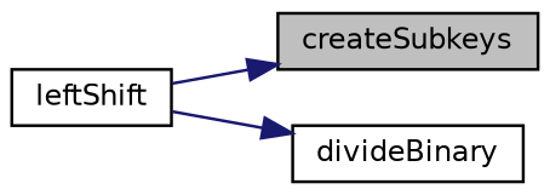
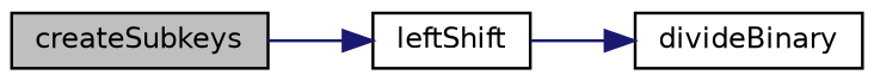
  digraph {
    rankdir=LR
    node [color=black fillcolor=white fontname=Helvetica fontsize=10 shape=record style=filled]
    edge [color=midnightblue fontname=Helvetica fontsize=10 labelfontname=Helvetica labelfontsize=10 style=solid]
    n1 [fillcolor=grey75 fontcolor=black height=0.2 label=createSubkeys width=0.4]
    n2 [height=0.2 label=leftShift width=0.4]
    n3 [height=0.2 label=divideBinary width=0.4]
-   n2 -> n1
+   n1 -> n2
    n2 -> n3
  }
